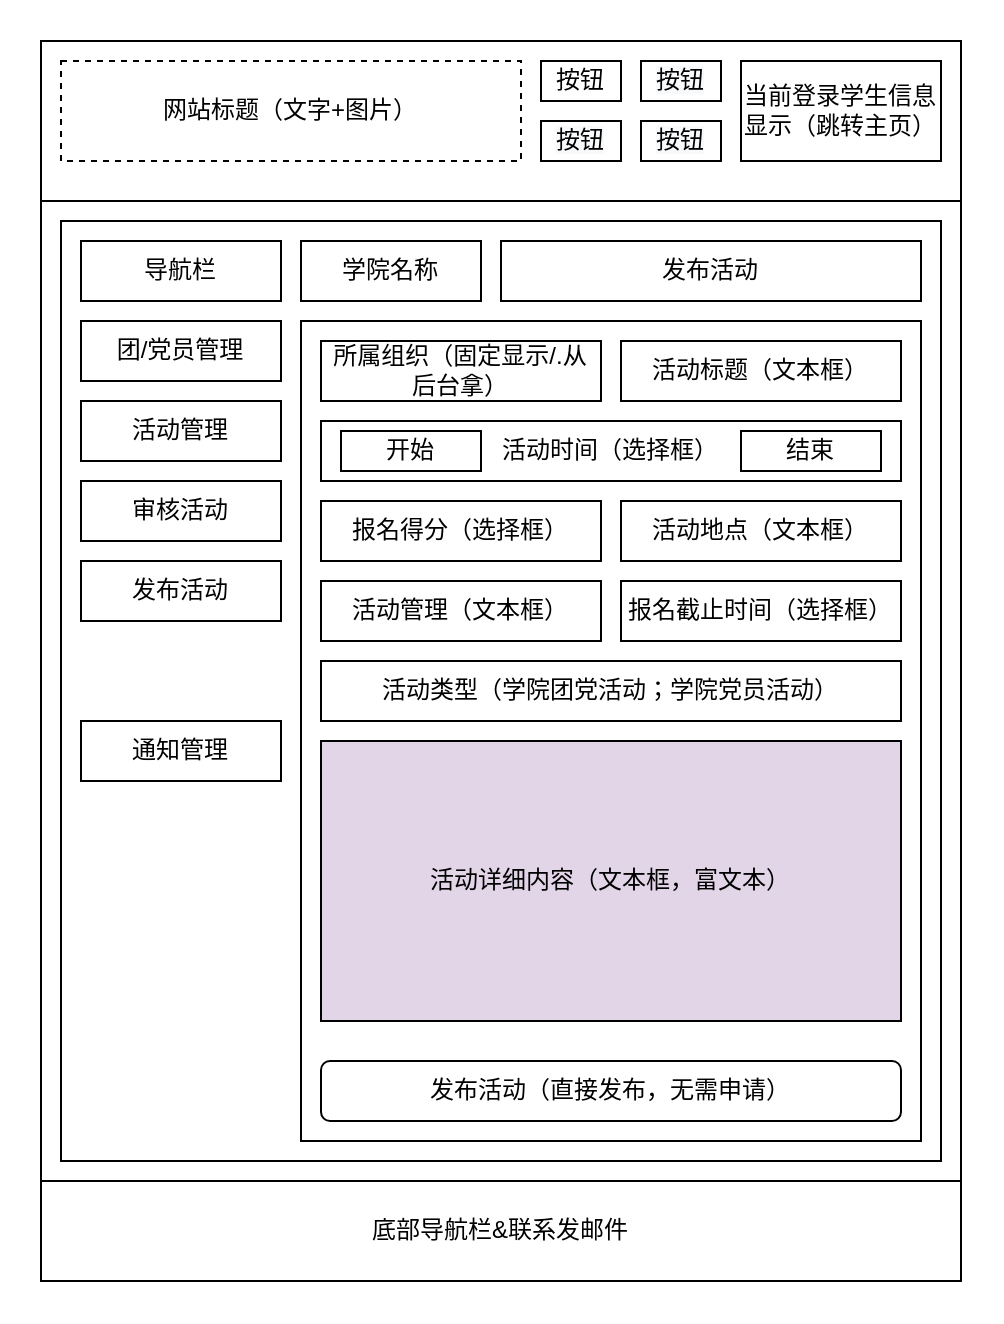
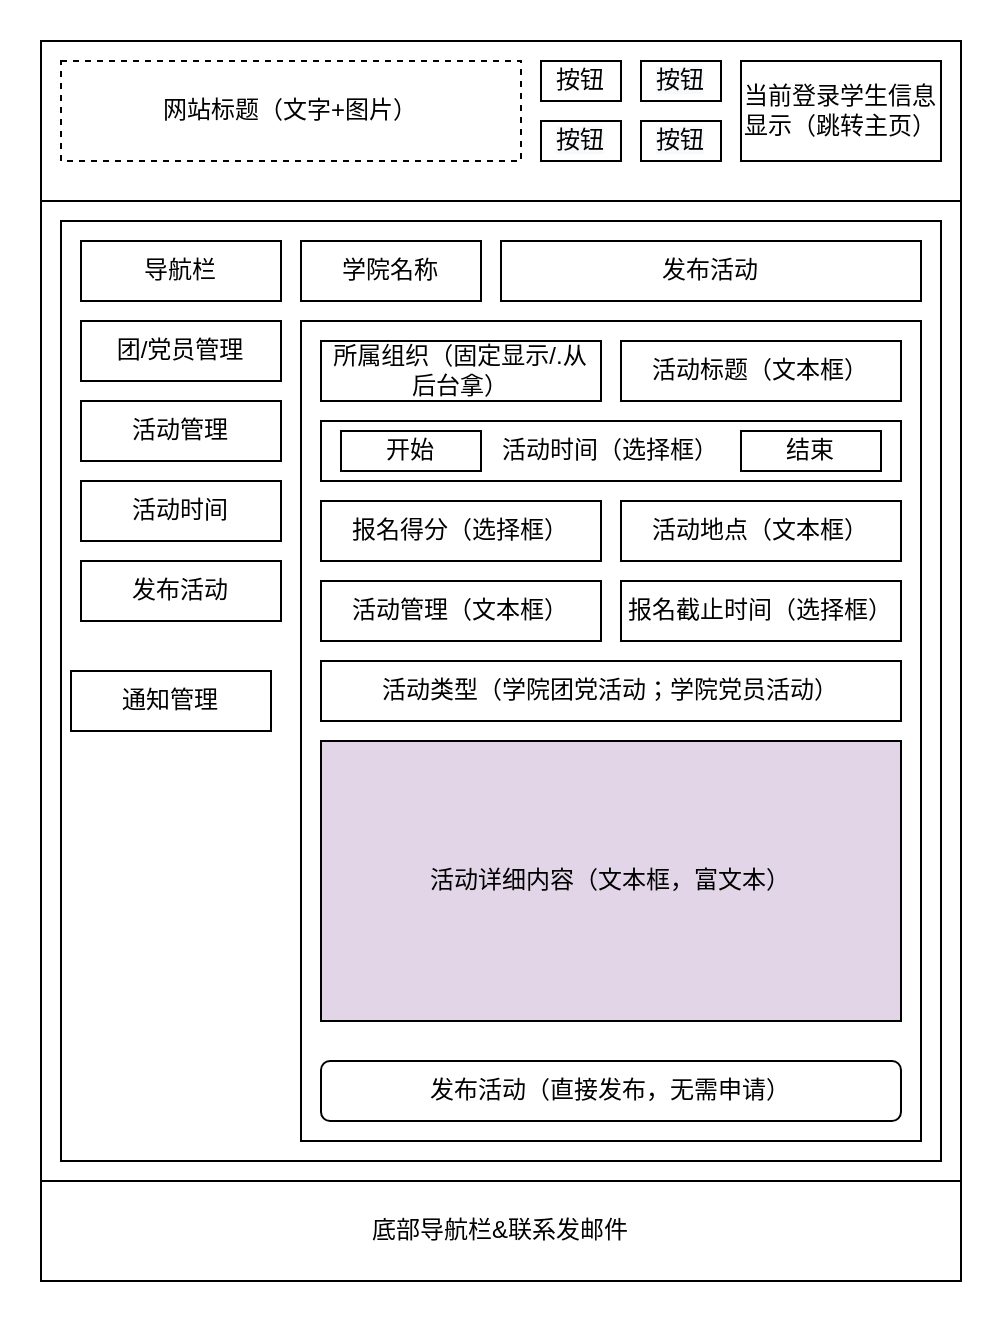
  <mxCell id="0" />
  <mxCell id="1" parent="0" />
  <mxCell id="2" value="" style="rounded=0;whiteSpace=wrap;html=1;" parent="1" vertex="1"><mxGeometry x="20" y="20" width="460" height="620" as="geometry" /></mxCell>
  <mxCell id="3" value="底部导航栏&amp;amp;联系发邮件" style="rounded=0;whiteSpace=wrap;html=1;" parent="1" vertex="1"><mxGeometry x="20" y="590" width="460" height="50" as="geometry" /></mxCell>
  <mxCell id="4" value="" style="rounded=0;whiteSpace=wrap;html=1;" parent="1" vertex="1"><mxGeometry x="20" y="20" width="460" height="80" as="geometry" /></mxCell>
  <mxCell id="5" value="网站标题（文字+图片）" style="rounded=0;whiteSpace=wrap;html=1;dashed=1;" parent="1" vertex="1"><mxGeometry x="30" y="30" width="230" height="50" as="geometry" /></mxCell>
  <mxCell id="6" value="当前登录学生信息显示（跳转主页）" style="rounded=0;whiteSpace=wrap;html=1;" parent="1" vertex="1"><mxGeometry x="370" y="30" width="100" height="50" as="geometry" /></mxCell>
  <mxCell id="7" value="按钮" style="rounded=0;whiteSpace=wrap;html=1;" parent="1" vertex="1"><mxGeometry x="270" y="30" width="40" height="20" as="geometry" /></mxCell>
  <mxCell id="8" value="&#10;&#10;&lt;span style=&quot;color: rgb(0, 0, 0); font-family: helvetica; font-size: 12px; font-style: normal; font-weight: 400; letter-spacing: normal; text-align: center; text-indent: 0px; text-transform: none; word-spacing: 0px; background-color: rgb(248, 249, 250); display: inline; float: none;&quot;&gt;按钮&lt;/span&gt;&#10;&#10;" style="rounded=0;whiteSpace=wrap;html=1;" parent="1" vertex="1"><mxGeometry x="320" y="30" width="40" height="20" as="geometry" /></mxCell>
  <mxCell id="9" value="&#10;&#10;&lt;span style=&quot;color: rgb(0, 0, 0); font-family: helvetica; font-size: 12px; font-style: normal; font-weight: 400; letter-spacing: normal; text-align: center; text-indent: 0px; text-transform: none; word-spacing: 0px; background-color: rgb(248, 249, 250); display: inline; float: none;&quot;&gt;按钮&lt;/span&gt;&#10;&#10;" style="rounded=0;whiteSpace=wrap;html=1;" parent="1" vertex="1"><mxGeometry x="270" y="60" width="40" height="20" as="geometry" /></mxCell>
  <mxCell id="10" value="&#10;&#10;&lt;span style=&quot;color: rgb(0, 0, 0); font-family: helvetica; font-size: 12px; font-style: normal; font-weight: 400; letter-spacing: normal; text-align: center; text-indent: 0px; text-transform: none; word-spacing: 0px; background-color: rgb(248, 249, 250); display: inline; float: none;&quot;&gt;按钮&lt;/span&gt;&#10;&#10;" style="rounded=0;whiteSpace=wrap;html=1;" parent="1" vertex="1"><mxGeometry x="320" y="60" width="40" height="20" as="geometry" /></mxCell>
  <mxCell id="11" value="" style="rounded=0;whiteSpace=wrap;html=1;" parent="1" vertex="1"><mxGeometry x="30" y="110" width="440" height="470" as="geometry" /></mxCell>
  <mxCell id="12" value="团/党员管理" style="rounded=0;whiteSpace=wrap;html=1;" parent="1" vertex="1"><mxGeometry x="40" y="160" width="100" height="30" as="geometry" /></mxCell>
  <mxCell id="13" value="活动管理" style="rounded=0;whiteSpace=wrap;html=1;" parent="1" vertex="1"><mxGeometry x="40" y="200" width="100" height="30" as="geometry" /></mxCell>
- <mxCell id="14" value="审核活动" style="rounded=0;whiteSpace=wrap;html=1;" parent="1" vertex="1"><mxGeometry x="40" y="240" width="100" height="30" as="geometry" /></mxCell>
+ <mxCell id="14" value="活动时间" style="rounded=0;whiteSpace=wrap;html=1;" parent="1" vertex="1"><mxGeometry x="40" y="240" width="100" height="30" as="geometry" /></mxCell>
  <mxCell id="15" value="发布活动" style="rounded=0;whiteSpace=wrap;html=1;" parent="1" vertex="1"><mxGeometry x="40" y="280" width="100" height="30" as="geometry" /></mxCell>
  <mxCell id="16" value="" style="rounded=0;whiteSpace=wrap;html=1;" parent="1" vertex="1"><mxGeometry x="150" y="160" width="310" height="410" as="geometry" /></mxCell>
  <mxCell id="17" value="导航栏" style="rounded=0;whiteSpace=wrap;html=1;" parent="1" vertex="1"><mxGeometry x="40" y="120" width="100" height="30" as="geometry" /></mxCell>
  <mxCell id="18" value="活动详细内容（文本框，富文本）" style="rounded=0;whiteSpace=wrap;html=1;fillColor=#e1d5e7;" parent="1" vertex="1"><mxGeometry x="160" y="370" width="290" height="140" as="geometry" /></mxCell>
  <mxCell id="19" value="发布活动（直接发布，无需申请）" style="rounded=1;whiteSpace=wrap;html=1;" parent="1" vertex="1"><mxGeometry x="160" y="530" width="290" height="30" as="geometry" /></mxCell>
  <mxCell id="20" value="发布活动" style="rounded=0;whiteSpace=wrap;html=1;" parent="1" vertex="1"><mxGeometry x="250" y="120" width="210" height="30" as="geometry" /></mxCell>
  <mxCell id="21" value="学院名称" style="rounded=0;whiteSpace=wrap;html=1;" parent="1" vertex="1"><mxGeometry x="150" y="120" width="90" height="30" as="geometry" /></mxCell>
  <mxCell id="22" value="所属组织（固定显示/.从后台拿）" style="rounded=0;whiteSpace=wrap;html=1;" parent="1" vertex="1"><mxGeometry x="160" y="170" width="140" height="30" as="geometry" /></mxCell>
  <mxCell id="23" value="活动标题（文本框）" style="rounded=0;whiteSpace=wrap;html=1;" parent="1" vertex="1"><mxGeometry x="310" y="170" width="140" height="30" as="geometry" /></mxCell>
  <mxCell id="24" value="活动时间（选择框）" style="rounded=0;whiteSpace=wrap;html=1;" parent="1" vertex="1"><mxGeometry x="160" y="210" width="290" height="30" as="geometry" /></mxCell>
  <mxCell id="25" value="活动地点（文本框）" style="rounded=0;whiteSpace=wrap;html=1;" parent="1" vertex="1"><mxGeometry x="310" y="250" width="140" height="30" as="geometry" /></mxCell>
  <mxCell id="26" value="报名得分（选择框）" style="rounded=0;whiteSpace=wrap;html=1;" parent="1" vertex="1"><mxGeometry x="160" y="250" width="140" height="30" as="geometry" /></mxCell>
  <mxCell id="27" value="活动管理（文本框）" style="rounded=0;whiteSpace=wrap;html=1;" parent="1" vertex="1"><mxGeometry x="160" y="290" width="140" height="30" as="geometry" /></mxCell>
  <mxCell id="28" value="报名截止时间（选择框）" style="rounded=0;whiteSpace=wrap;html=1;" parent="1" vertex="1"><mxGeometry x="310" y="290" width="140" height="30" as="geometry" /></mxCell>
  <mxCell id="29" value="活动类型（学院团党活动；学院党员活动）" style="rounded=0;whiteSpace=wrap;html=1;" parent="1" vertex="1"><mxGeometry x="160" y="330" width="290" height="30" as="geometry" /></mxCell>
  <mxCell id="30" value="开始" style="rounded=0;whiteSpace=wrap;html=1;" parent="1" vertex="1"><mxGeometry x="170" y="215" width="70" height="20" as="geometry" /></mxCell>
  <mxCell id="31" value="结束" style="rounded=0;whiteSpace=wrap;html=1;" parent="1" vertex="1"><mxGeometry x="370" y="215" width="70" height="20" as="geometry" /></mxCell>
- <mxCell id="32" value="通知管理" style="rounded=0;whiteSpace=wrap;html=1;" parent="1" vertex="1"><mxGeometry x="40" y="360" width="100" height="30" as="geometry" /></mxCell>
+ <mxCell id="32" value="通知管理" style="rounded=0;whiteSpace=wrap;html=1;" parent="1" vertex="1"><mxGeometry x="35" y="335" width="100" height="30" as="geometry" /></mxCell>
